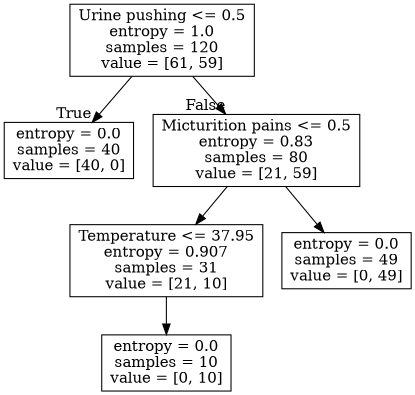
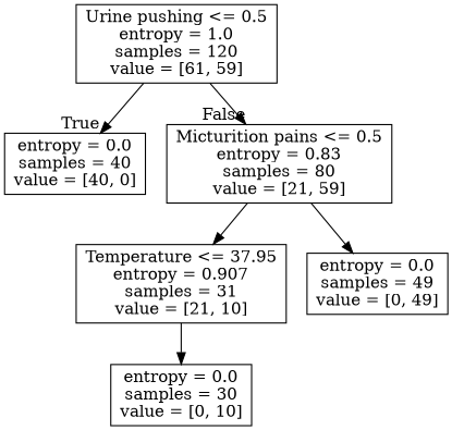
  digraph {
    node [shape=box]
    n1 [label="Urine pushing <= 0.5\nentropy = 1.0\nsamples = 120\nvalue = [61, 59]"]
    n2 [label="entropy = 0.0\nsamples = 40\nvalue = [40, 0]"]
    n3 [label="Micturition pains <= 0.5\nentropy = 0.83\nsamples = 80\nvalue = [21, 59]"]
    n4 [label="Temperature <= 37.95\nentropy = 0.907\nsamples = 31\nvalue = [21, 10]"]
    n5 [label="entropy = 0.0\nsamples = 49\nvalue = [0, 49]"]
-   n6 [label="entropy = 0.0\nsamples = 10\nvalue = [0, 10]"]
+   n6 [label="entropy = 0.0\nsamples = 30\nvalue = [0, 10]"]
    n1 -> n2 [headlabel=True labelangle=45 labeldistance=2.5]
    n1 -> n3 [headlabel=False labelangle=-45 labeldistance=2.5]
    n3 -> n4
    n3 -> n5
    n4 -> n6
  }
